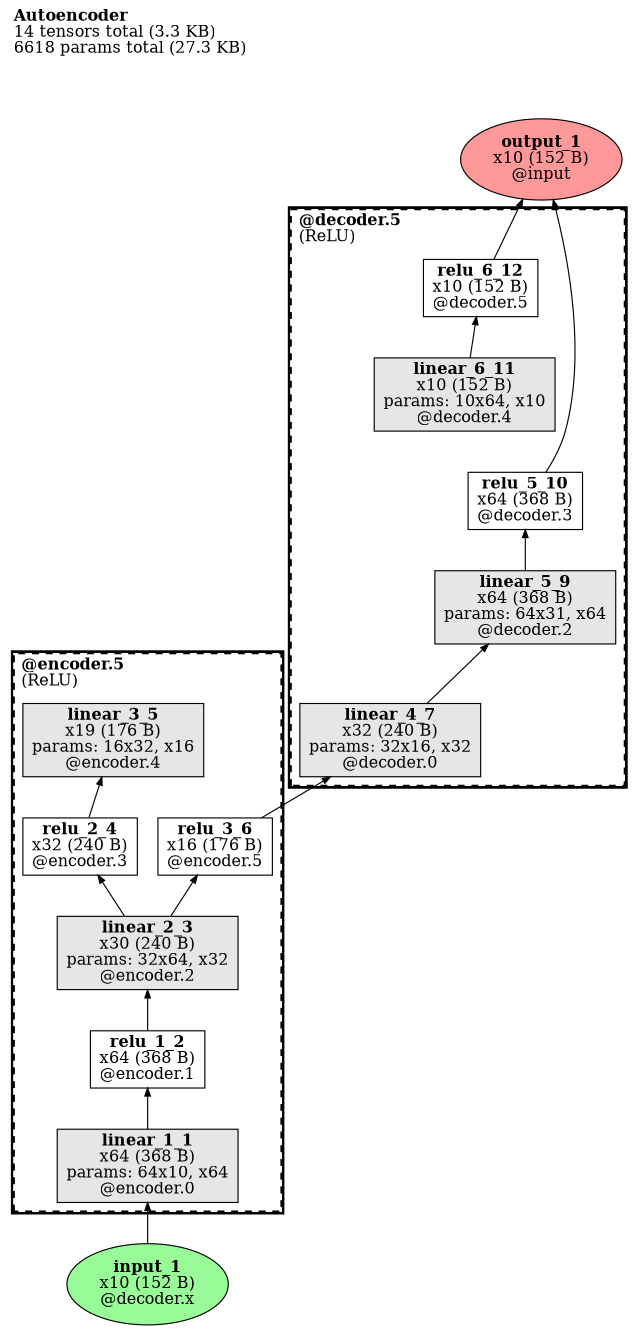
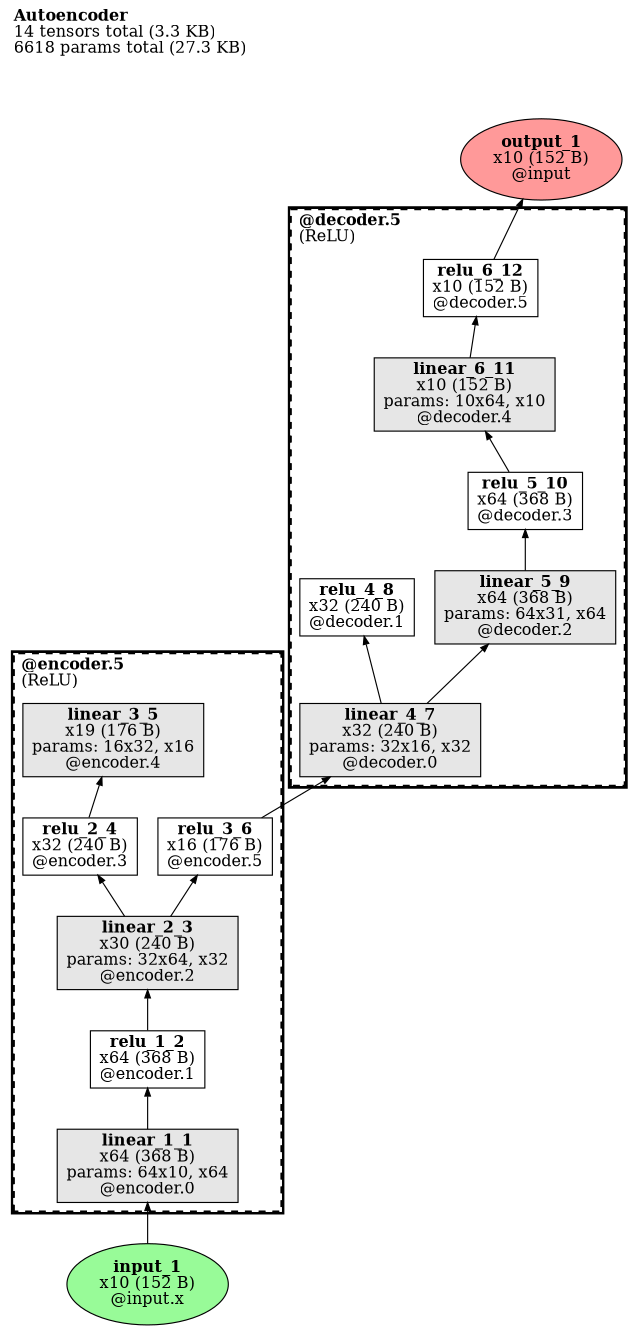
  digraph {
    label=<<B>Autoencoder</B><br align='left'/>14 tensors total (3.3 KB)<br align='left'/>6618 params total (27.3 KB)<br align='left'/>>
    labeljust=left
    labelloc=t
    ordering=out
    rankdir=BT
    node [color=black fillcolor="#E6E6E6" fontcolor=black ordering=out shape=box style="filled,solid"]
    edge [arrowsize=.7 color=black fontcolor=black labelfontsize=8 style=solid]
    n1 [fillcolor="#ff9999" label=<<b>output_1</b><br/>x10 (152 B)<br/>@input> shape=oval]
    n2 [label=<<b>linear_1_1</b><br/>x64 (368 B)<br/>params: 64x10, x64<br/>@encoder.0>]
    n3 [fillcolor=white label=<<b>relu_1_2</b><br/>x64 (368 B)<br/>@encoder.1>]
    n4 [label=<<b>linear_2_3</b><br/>x30 (240 B)<br/>params: 32x64, x32<br/>@encoder.2>]
    n5 [fillcolor=white label=<<b>relu_2_4</b><br/>x32 (240 B)<br/>@encoder.3>]
    n6 [label=<<b>linear_3_5</b><br/>x19 (176 B)<br/>params: 16x32, x16<br/>@encoder.4>]
    n7 [fillcolor=white label=<<b>relu_3_6</b><br/>x16 (176 B)<br/>@encoder.5>]
    n8 [label=<<b>linear_4_7</b><br/>x32 (240 B)<br/>params: 32x16, x32<br/>@decoder.0>]
+   n9 [fillcolor=white label=<<b>relu_4_8</b><br/>x32 (240 B)<br/>@decoder.1>]
    n10 [label=<<b>linear_5_9</b><br/>x64 (368 B)<br/>params: 64x31, x64<br/>@decoder.2>]
    n11 [fillcolor=white label=<<b>relu_5_10</b><br/>x64 (368 B)<br/>@decoder.3>]
    n12 [label=<<b>linear_6_11</b><br/>x10 (152 B)<br/>params: 10x64, x10<br/>@decoder.4>]
    n13 [fillcolor=white label=<<b>relu_6_12</b><br/>x10 (152 B)<br/>@decoder.5>]
-   n14 [fillcolor="#98FB98" label=<<b>input_1</b><br/>x10 (152 B)<br/>@decoder.x> shape=oval]
+   n14 [fillcolor="#98FB98" label=<<b>input_1</b><br/>x10 (152 B)<br/>@input.x> shape=oval]
    subgraph sub_1 {
      rank=sink
      n1
    }
    subgraph cluster_2 {
      fillcolor=white
      label=<<B>@encoder</B><br align='left'/>(Sequential)<br align='left'/>>
      labelloc=b
      penwidth=5.0
      style="filled,solid"
      n2
      n3
      n4
      n5
      n6
      n7
      subgraph cluster_3 {
        fillcolor=white
        label=<<B>@encoder.0</B><br align='left'/>(Linear)<br align='left'/>>
        labelloc=b
        penwidth=2.0
        style="filled,dashed"
      }
      subgraph cluster_4 {
        fillcolor=white
        label=<<B>@encoder.1</B><br align='left'/>(ReLU)<br align='left'/>>
        labelloc=b
        penwidth=2.0
        style="filled,dashed"
      }
      subgraph cluster_5 {
        fillcolor=white
        label=<<B>@encoder.2</B><br align='left'/>(Linear)<br align='left'/>>
        labelloc=b
        penwidth=2.0
        style="filled,dashed"
      }
      subgraph cluster_6 {
        fillcolor=white
        label=<<B>@encoder.3</B><br align='left'/>(ReLU)<br align='left'/>>
        labelloc=b
        penwidth=2.0
        style="filled,dashed"
      }
      subgraph cluster_7 {
        fillcolor=white
        label=<<B>@encoder.4</B><br align='left'/>(Linear)<br align='left'/>>
        labelloc=b
        penwidth=2.0
        style="filled,dashed"
      }
      subgraph cluster_8 {
        fillcolor=white
        label=<<B>@encoder.5</B><br align='left'/>(ReLU)<br align='left'/>>
        labelloc=b
        penwidth=2.0
        style="filled,dashed"
      }
    }
    subgraph cluster_9 {
      fillcolor=white
      label=<<B>@decoder</B><br align='left'/>(Sequential)<br align='left'/>>
      labelloc=b
      penwidth=5.0
      style="filled,solid"
      n8
+     n9
      n10
      n11
      n12
      n13
      subgraph cluster_10 {
        fillcolor=white
        label=<<B>@decoder.0</B><br align='left'/>(Linear)<br align='left'/>>
        labelloc=b
        penwidth=2.0
        style="filled,dashed"
      }
      subgraph cluster_11 {
        fillcolor=white
        label=<<B>@decoder.1</B><br align='left'/>(ReLU)<br align='left'/>>
        labelloc=b
        penwidth=2.0
        style="filled,dashed"
      }
      subgraph cluster_12 {
        fillcolor=white
        label=<<B>@decoder.2</B><br align='left'/>(Linear)<br align='left'/>>
        labelloc=b
        penwidth=2.0
        style="filled,dashed"
      }
      subgraph cluster_13 {
        fillcolor=white
        label=<<B>@decoder.3</B><br align='left'/>(ReLU)<br align='left'/>>
        labelloc=b
        penwidth=2.0
        style="filled,dashed"
      }
      subgraph cluster_14 {
        fillcolor=white
        label=<<B>@decoder.4</B><br align='left'/>(Linear)<br align='left'/>>
        labelloc=b
        penwidth=2.0
        style="filled,dashed"
      }
      subgraph cluster_15 {
        fillcolor=white
        label=<<B>@decoder.5</B><br align='left'/>(ReLU)<br align='left'/>>
        labelloc=b
        penwidth=2.0
        style="filled,dashed"
      }
    }
    n2 -> n3
    n3 -> n4
    n4 -> n5
    n4 -> n7
    n5 -> n6
    n7 -> n8
+   n8 -> n9
    n8 -> n10
    n10 -> n11
-   n11 -> n1
+   n11 -> n12
    n12 -> n13
    n13 -> n1
    n14 -> n2
  }
